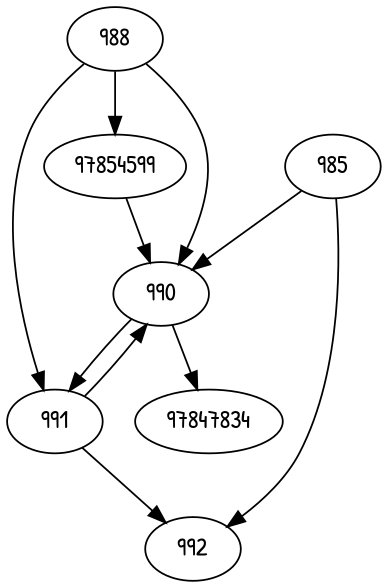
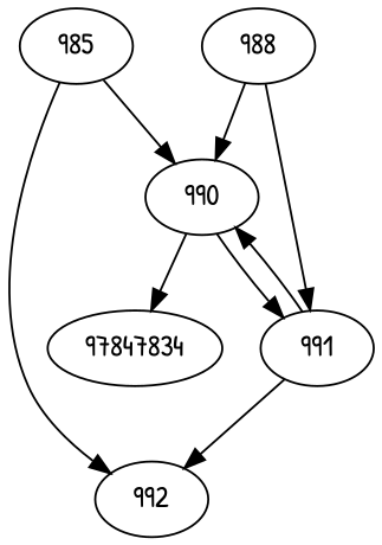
  strict digraph {
    fontname="Patrick Hand"
    node [fontname="Patrick Hand"]
    edge [fontname="Patrick Hand"]
-   97854599
    990
    991
    97847834
    992
    985
    988
-   97854599 -> 990
    990 -> 991
    990 -> 97847834
    991 -> 990
    991 -> 992
    985 -> 990
    985 -> 992
-   988 -> 97854599
    988 -> 990
    988 -> 991
  }
